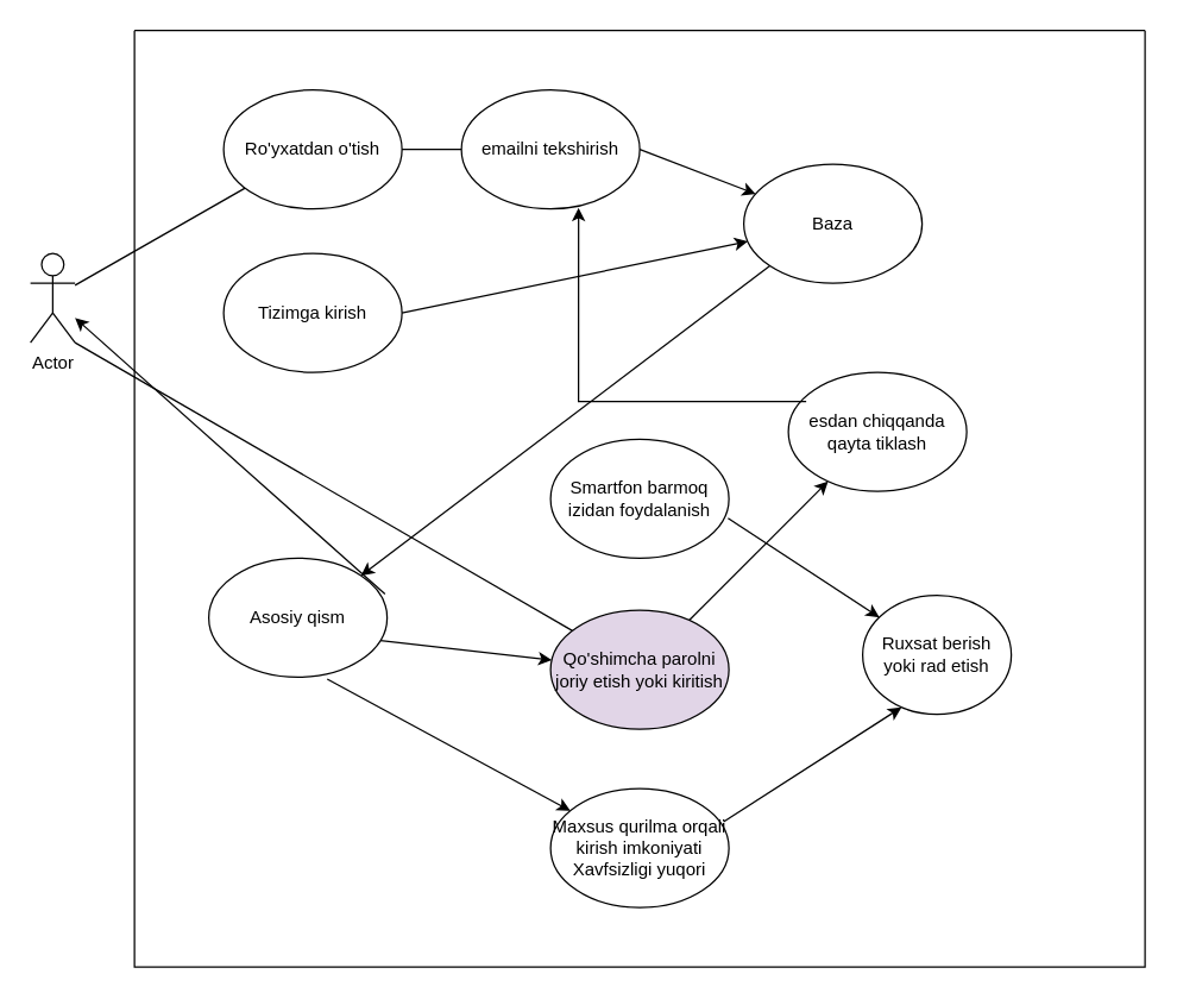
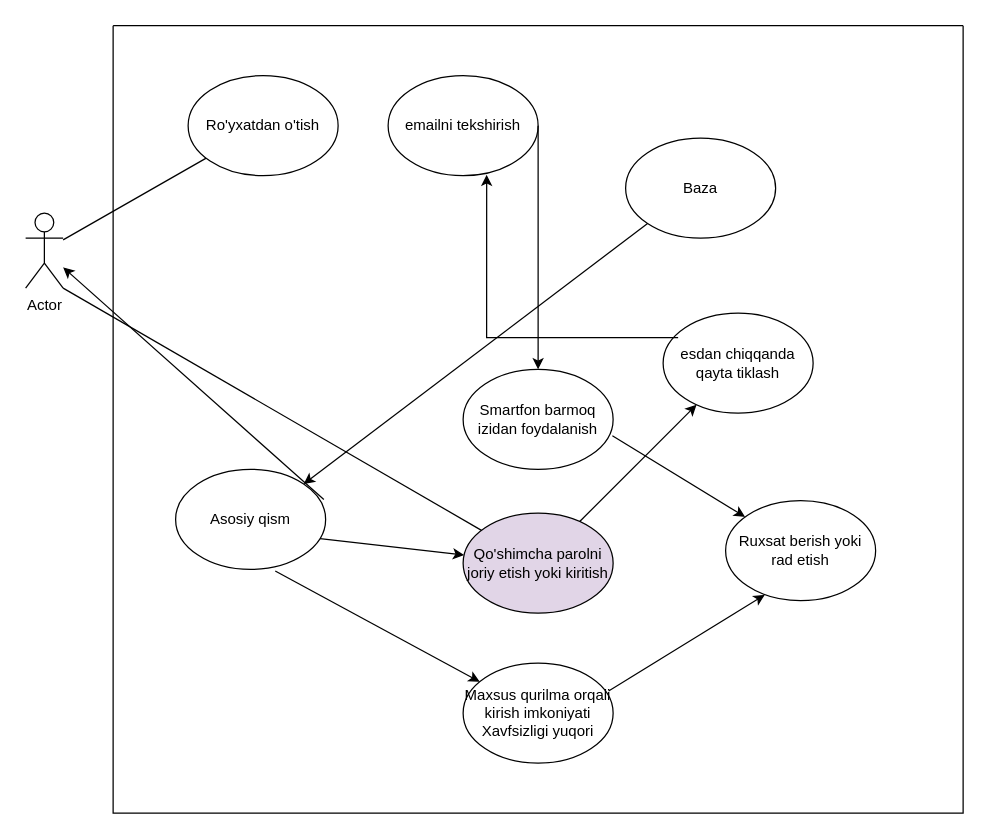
  <mxCell id="0" />
  <mxCell id="1" parent="0" />
  <mxCell id="2" value="Actor" style="shape=umlActor;verticalLabelPosition=bottom;verticalAlign=top;html=1;outlineConnect=0;" vertex="1" parent="1"><mxGeometry x="20" y="170" width="30" height="60" as="geometry" /></mxCell>
  <mxCell id="3" value="" style="swimlane;startSize=0;" vertex="1" parent="1"><mxGeometry x="90" y="20" width="680" height="630" as="geometry" /></mxCell>
  <mxCell id="4" value="Ro'yxatdan o'tish" style="ellipse;whiteSpace=wrap;html=1;" vertex="1" parent="3"><mxGeometry x="60" y="40" width="120" height="80" as="geometry" /></mxCell>
- <mxCell id="5" value="Tizimga kirish" style="ellipse;whiteSpace=wrap;html=1;" vertex="1" parent="3"><mxGeometry x="60" y="150" width="120" height="80" as="geometry" /></mxCell>
  <mxCell id="6" value="Asosiy qism" style="ellipse;whiteSpace=wrap;html=1;" vertex="1" parent="3"><mxGeometry x="50" y="355" width="120" height="80" as="geometry" /></mxCell>
  <mxCell id="7" value="emailni tekshirish" style="ellipse;whiteSpace=wrap;html=1;" vertex="1" parent="3"><mxGeometry x="220" y="40" width="120" height="80" as="geometry" /></mxCell>
  <mxCell id="8" value="Baza" style="ellipse;whiteSpace=wrap;html=1;" vertex="1" parent="3"><mxGeometry x="410" y="90" width="120" height="80" as="geometry" /></mxCell>
- <mxCell id="9" value="" style="endArrow=none;html=1;rounded=0;" edge="1" parent="3" source="4" target="7"><mxGeometry width="50" height="50" relative="1" as="geometry"><mxPoint x="290" y="250" as="sourcePoint" /><mxPoint x="340" y="200" as="targetPoint" /></mxGeometry></mxCell>
- <mxCell id="10" value="" style="endArrow=classic;html=1;rounded=0;exitX=1;exitY=0.5;exitDx=0;exitDy=0;" edge="1" parent="3" source="5" target="8"><mxGeometry width="50" height="50" relative="1" as="geometry"><mxPoint x="290" y="250" as="sourcePoint" /><mxPoint x="340" y="200" as="targetPoint" /></mxGeometry></mxCell>
- <mxCell id="11" value="" style="endArrow=classic;html=1;rounded=0;exitX=1;exitY=0.5;exitDx=0;exitDy=0;" edge="1" parent="3" source="7" target="8"><mxGeometry width="50" height="50" relative="1" as="geometry"><mxPoint x="290" y="250" as="sourcePoint" /><mxPoint x="340" y="200" as="targetPoint" /></mxGeometry></mxCell>
+ <mxCell id="11" value="" style="endArrow=classic;html=1;rounded=0;exitX=1;exitY=0.5;exitDx=0;exitDy=0;" edge="1" parent="3" source="7" target="13"><mxGeometry width="50" height="50" relative="1" as="geometry"><mxPoint x="290" y="250" as="sourcePoint" /><mxPoint x="340" y="200" as="targetPoint" /></mxGeometry></mxCell>
  <mxCell id="12" value="" style="endArrow=classic;html=1;rounded=0;entryX=1;entryY=0;entryDx=0;entryDy=0;exitX=0;exitY=1;exitDx=0;exitDy=0;" edge="1" parent="3" source="8" target="6"><mxGeometry width="50" height="50" relative="1" as="geometry"><mxPoint x="280" y="290" as="sourcePoint" /><mxPoint x="330" y="240" as="targetPoint" /></mxGeometry></mxCell>
  <mxCell id="13" value="Smartfon barmoq izidan foydalanish" style="ellipse;whiteSpace=wrap;html=1;" vertex="1" parent="3"><mxGeometry x="280" y="275" width="120" height="80" as="geometry" /></mxCell>
  <mxCell id="14" value="Qo'shimcha parolni joriy etish yoki kiritish" style="ellipse;whiteSpace=wrap;html=1;fillColor=#e1d5e7;" vertex="1" parent="3"><mxGeometry x="280" y="390" width="120" height="80" as="geometry" /></mxCell>
  <mxCell id="15" value="Maxsus qurilma orqali kirish imkoniyati&lt;br&gt;Xavfsizligi yuqori" style="ellipse;whiteSpace=wrap;html=1;" vertex="1" parent="3"><mxGeometry x="280" y="510" width="120" height="80" as="geometry" /></mxCell>
  <mxCell id="16" value="" style="endArrow=classic;html=1;rounded=0;exitX=0.988;exitY=0.302;exitDx=0;exitDy=0;exitPerimeter=0;" edge="1" parent="3" source="6" target="2"><mxGeometry width="50" height="50" relative="1" as="geometry"><mxPoint x="280" y="350" as="sourcePoint" /><mxPoint x="330" y="300" as="targetPoint" /></mxGeometry></mxCell>
  <mxCell id="17" value="" style="endArrow=classic;html=1;rounded=0;exitX=0.963;exitY=0.692;exitDx=0;exitDy=0;exitPerimeter=0;" edge="1" parent="3" source="6" target="14"><mxGeometry width="50" height="50" relative="1" as="geometry"><mxPoint x="280" y="350" as="sourcePoint" /><mxPoint x="330" y="300" as="targetPoint" /></mxGeometry></mxCell>
  <mxCell id="18" value="" style="endArrow=classic;html=1;rounded=0;exitX=0.664;exitY=1.016;exitDx=0;exitDy=0;exitPerimeter=0;" edge="1" parent="3" source="6" target="15"><mxGeometry width="50" height="50" relative="1" as="geometry"><mxPoint x="280" y="350" as="sourcePoint" /><mxPoint x="330" y="300" as="targetPoint" /></mxGeometry></mxCell>
- <mxCell id="19" value="Ruxsat berish yoki rad etish" style="ellipse;whiteSpace=wrap;html=1;" vertex="1" parent="3"><mxGeometry x="490" y="380" width="100" height="80" as="geometry" /></mxCell>
+ <mxCell id="19" value="Ruxsat berish yoki rad etish" style="ellipse;whiteSpace=wrap;html=1;" vertex="1" parent="3"><mxGeometry x="490" y="380" width="120" height="80" as="geometry" /></mxCell>
  <mxCell id="20" value="" style="endArrow=classic;html=1;rounded=0;exitX=0.995;exitY=0.664;exitDx=0;exitDy=0;exitPerimeter=0;" edge="1" parent="3" source="13" target="19"><mxGeometry width="50" height="50" relative="1" as="geometry"><mxPoint x="280" y="360" as="sourcePoint" /><mxPoint x="330" y="310" as="targetPoint" /></mxGeometry></mxCell>
  <mxCell id="21" value="" style="endArrow=classic;html=1;rounded=0;exitX=0.97;exitY=0.279;exitDx=0;exitDy=0;exitPerimeter=0;entryX=0.261;entryY=0.942;entryDx=0;entryDy=0;entryPerimeter=0;" edge="1" parent="3" source="15" target="19"><mxGeometry width="50" height="50" relative="1" as="geometry"><mxPoint x="280" y="360" as="sourcePoint" /><mxPoint x="330" y="310" as="targetPoint" /></mxGeometry></mxCell>
  <mxCell id="22" value="esdan chiqqanda qayta tiklash" style="ellipse;whiteSpace=wrap;html=1;" vertex="1" parent="3"><mxGeometry x="440" y="230" width="120" height="80" as="geometry" /></mxCell>
  <mxCell id="23" value="" style="endArrow=classic;html=1;rounded=0;" edge="1" parent="3" source="14" target="22"><mxGeometry width="50" height="50" relative="1" as="geometry"><mxPoint x="280" y="310" as="sourcePoint" /><mxPoint x="330" y="260" as="targetPoint" /></mxGeometry></mxCell>
  <mxCell id="24" style="edgeStyle=orthogonalEdgeStyle;rounded=0;orthogonalLoop=1;jettySize=auto;html=1;entryX=0.657;entryY=0.992;entryDx=0;entryDy=0;entryPerimeter=0;exitX=0.1;exitY=0.245;exitDx=0;exitDy=0;exitPerimeter=0;" edge="1" parent="3" source="22" target="7"><mxGeometry relative="1" as="geometry"><mxPoint x="450" y="242" as="sourcePoint" /></mxGeometry></mxCell>
  <mxCell id="25" value="" style="endArrow=none;html=1;rounded=0;" edge="1" parent="1" source="2" target="4"><mxGeometry width="50" height="50" relative="1" as="geometry"><mxPoint x="370" y="300" as="sourcePoint" /><mxPoint x="420" y="250" as="targetPoint" /></mxGeometry></mxCell>
  <mxCell id="26" value="" style="endArrow=none;html=1;rounded=0;exitX=1;exitY=1;exitDx=0;exitDy=0;exitPerimeter=0;" edge="1" parent="1" source="2" target="14"><mxGeometry width="50" height="50" relative="1" as="geometry"><mxPoint x="370" y="300" as="sourcePoint" /><mxPoint x="420" y="250" as="targetPoint" /></mxGeometry></mxCell>
